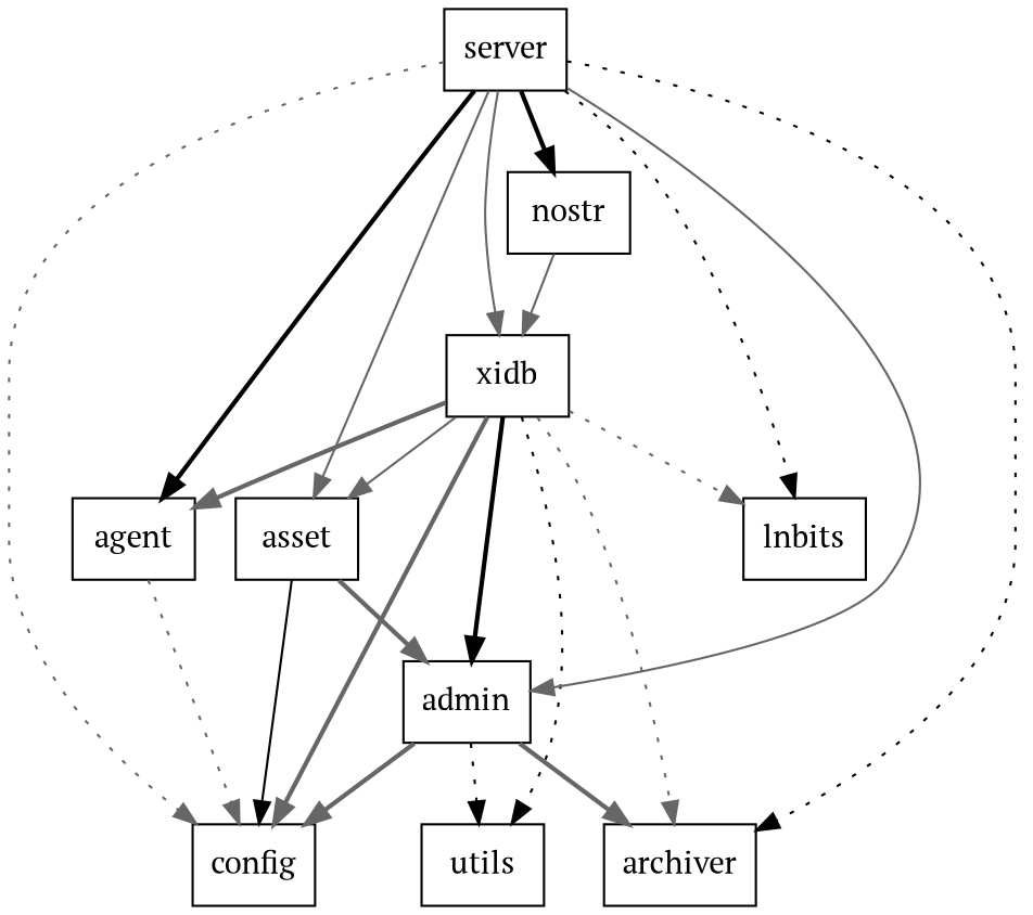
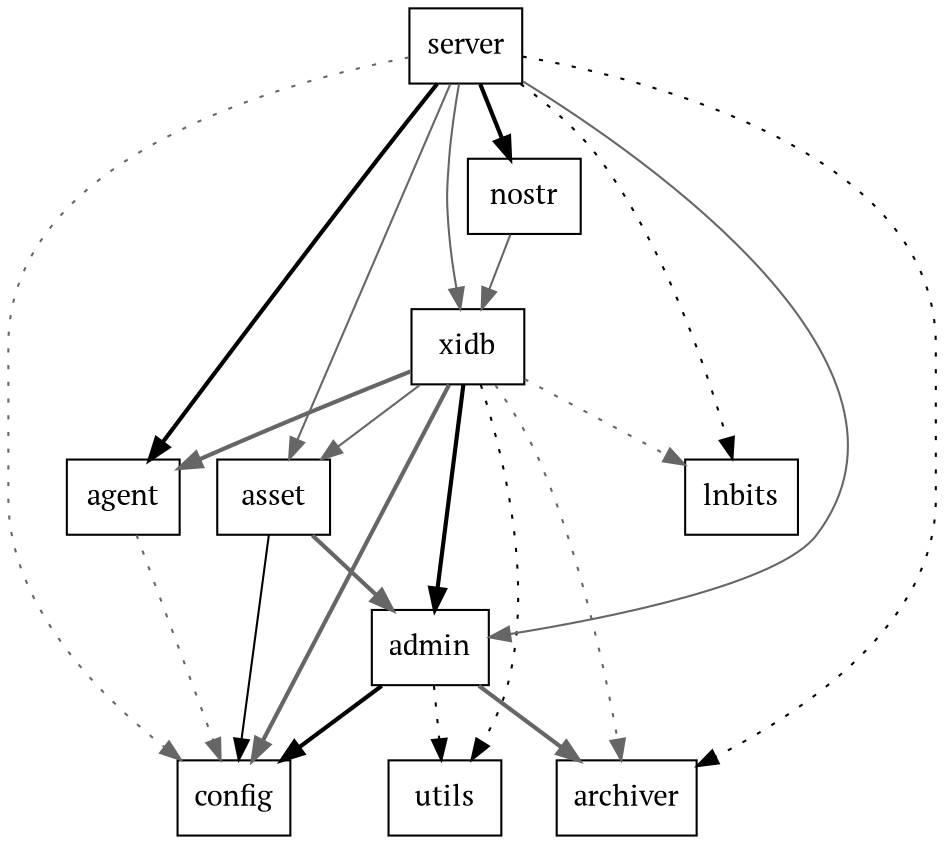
  digraph {
    fontname="PT Serif"
    node [fontname="PT Serif" shape=box]
    edge [color=gray40 fontname="PT Serif" style=bold]
    xidb
    config
    agent
    asset
    admin
    utils
    archiver
    lnbits
    server
    nostr
    xidb -> config
    xidb -> agent
    xidb -> asset [style=solid]
    xidb -> admin [color=black]
    xidb -> utils [color=black style=dotted]
    xidb -> archiver [style=dotted]
    xidb -> lnbits [style=dotted]
    agent -> config [style=dotted]
    asset -> config [color=black style=solid]
    asset -> admin
-   admin -> config
+   admin -> config [color=black]
    admin -> utils [color=black style=dotted]
    admin -> archiver
    server -> xidb [style=solid]
    server -> config [style=dotted]
    server -> agent [color=black]
    server -> asset [style=solid]
    server -> admin [style=solid]
    server -> archiver [color=black style=dotted]
    server -> lnbits [color=black style=dotted]
    server -> nostr [color=black]
    nostr -> xidb [style=solid]
  }
